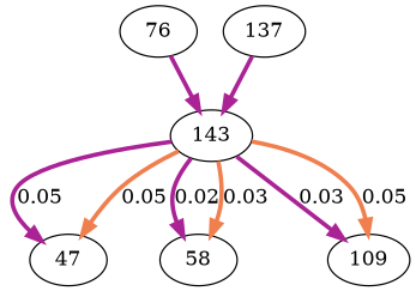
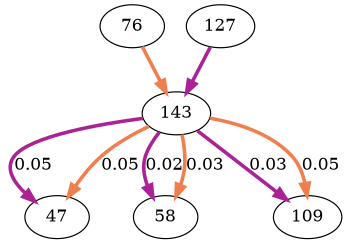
  digraph {
    edge [color="#aa2395" penwidth=3]
    n1 [label=76]
    143
    47
    58
    109
-   137
-   n1 -> 143
+   137 [label=127]
+   n1 -> 143 [color="#f07f4f"]
    143 -> 47 [label=0.05]
    143 -> 47 [color="#f07f4f" label=0.05]
    143 -> 58 [label=0.02]
    143 -> 58 [color="#f07f4f" label=0.03]
    143 -> 109 [label=0.03]
    143 -> 109 [color="#f07f4f" label=0.05]
    137 -> 143
  }
